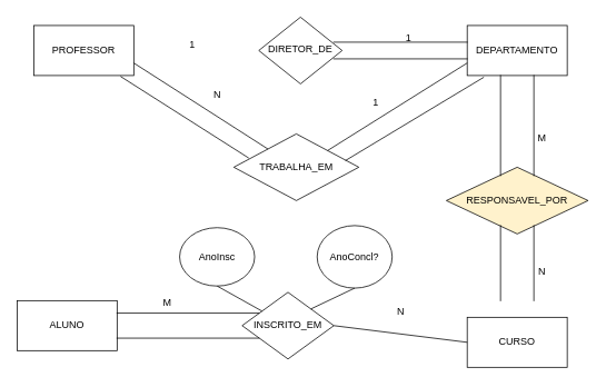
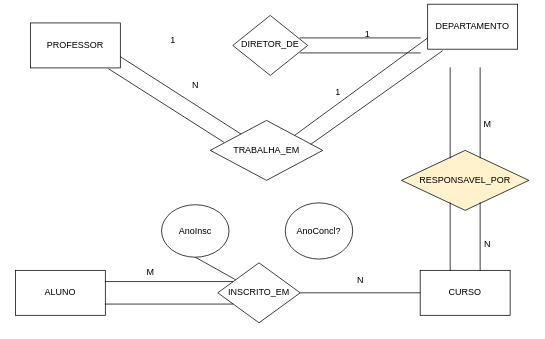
  <mxCell id="0" />
  <mxCell id="1" parent="0" />
  <mxCell id="2" value="DIRETOR_DE" style="rhombus;whiteSpace=wrap;html=1;shadow=0;fontFamily=Helvetica;fontSize=12;align=center;strokeWidth=1;spacing=6;spacingTop=-4;" parent="1" vertex="1"><mxGeometry x="310" y="20" width="100" height="80" as="geometry" /></mxCell>
  <mxCell id="3" value="PROFESSOR" style="rounded=0;whiteSpace=wrap;html=1;" vertex="1" parent="1"><mxGeometry x="40" y="30" width="120" height="60" as="geometry" /></mxCell>
  <mxCell id="4" value="1" style="text;html=1;align=center;verticalAlign=middle;resizable=0;points=[];autosize=1;strokeColor=none;fillColor=none;" vertex="1" parent="1"><mxGeometry x="215" y="38" width="30" height="30" as="geometry" /></mxCell>
- <mxCell id="5" value="DEPARTAMENTO" style="rounded=0;whiteSpace=wrap;html=1;" vertex="1" parent="1"><mxGeometry x="560" y="30" width="120" height="60" as="geometry" /></mxCell>
+ <mxCell id="5" value="DEPARTAMENTO" style="rounded=0;whiteSpace=wrap;html=1;" vertex="1" parent="1"><mxGeometry x="570" y="5" width="120" height="60" as="geometry" /></mxCell>
  <mxCell id="6" value="" style="shape=partialRectangle;whiteSpace=wrap;html=1;left=0;right=0;fillColor=none;" vertex="1" parent="1"><mxGeometry x="400" y="50" width="160" height="20" as="geometry" /></mxCell>
  <mxCell id="7" value="RESPONSAVEL_POR" style="rhombus;whiteSpace=wrap;html=1;fillColor=#fff2cc;" vertex="1" parent="1"><mxGeometry x="535" y="200" width="170" height="80" as="geometry" /></mxCell>
  <mxCell id="8" value="" style="shape=partialRectangle;whiteSpace=wrap;html=1;left=0;right=0;fillColor=none;direction=south;" vertex="1" parent="1"><mxGeometry x="600" y="90" width="40" height="120" as="geometry" /></mxCell>
- <mxCell id="9" value="CURSO" style="rounded=0;whiteSpace=wrap;html=1;" vertex="1" parent="1"><mxGeometry x="560" y="380" width="120" height="60" as="geometry" /></mxCell>
+ <mxCell id="9" value="CURSO" style="rounded=0;whiteSpace=wrap;html=1;" vertex="1" parent="1"><mxGeometry x="560" y="360" width="120" height="60" as="geometry" /></mxCell>
  <mxCell id="10" value="" style="shape=partialRectangle;whiteSpace=wrap;html=1;left=0;right=0;fillColor=none;direction=south;" vertex="1" parent="1"><mxGeometry x="600" y="270" width="40" height="90" as="geometry" /></mxCell>
  <mxCell id="11" value="M" style="text;html=1;align=center;verticalAlign=middle;whiteSpace=wrap;rounded=0;" vertex="1" parent="1"><mxGeometry x="620" y="150" width="60" height="30" as="geometry" /></mxCell>
  <mxCell id="12" value="N" style="text;html=1;align=center;verticalAlign=middle;whiteSpace=wrap;rounded=0;" vertex="1" parent="1"><mxGeometry x="620" y="310" width="60" height="30" as="geometry" /></mxCell>
  <mxCell id="13" value="1" style="text;html=1;align=center;verticalAlign=middle;whiteSpace=wrap;rounded=0;" vertex="1" parent="1"><mxGeometry x="460" y="30" width="60" height="30" as="geometry" /></mxCell>
  <mxCell id="14" value="INSCRITO_EM" style="rhombus;whiteSpace=wrap;html=1;" vertex="1" parent="1"><mxGeometry x="290" y="350" width="110" height="80" as="geometry" /></mxCell>
  <mxCell id="15" value="" style="endArrow=none;html=1;rounded=0;exitX=1;exitY=0.5;exitDx=0;exitDy=0;entryX=0;entryY=0.5;entryDx=0;entryDy=0;" edge="1" parent="1" source="14" target="9"><mxGeometry width="50" height="50" relative="1" as="geometry"><mxPoint x="330" y="260" as="sourcePoint" /><mxPoint x="380" y="210" as="targetPoint" /></mxGeometry></mxCell>
  <mxCell id="16" value="AnoInsc" style="ellipse;whiteSpace=wrap;html=1;" vertex="1" parent="1"><mxGeometry x="215" y="272.5" width="90" height="70" as="geometry" /></mxCell>
  <mxCell id="17" value="AnoConcl?" style="ellipse;whiteSpace=wrap;html=1;" vertex="1" parent="1"><mxGeometry x="380" y="270" width="90" height="75" as="geometry" /></mxCell>
  <mxCell id="18" value="" style="endArrow=none;html=1;rounded=0;exitX=0.5;exitY=1;exitDx=0;exitDy=0;" edge="1" parent="1" source="16" target="14"><mxGeometry width="50" height="50" relative="1" as="geometry"><mxPoint x="330" y="260" as="sourcePoint" /><mxPoint x="380" y="210" as="targetPoint" /></mxGeometry></mxCell>
- <mxCell id="19" value="" style="endArrow=none;html=1;rounded=0;exitX=1;exitY=0;exitDx=0;exitDy=0;entryX=0.5;entryY=1;entryDx=0;entryDy=0;" edge="1" parent="1" source="14" target="17"><mxGeometry width="50" height="50" relative="1" as="geometry"><mxPoint x="330" y="260" as="sourcePoint" /><mxPoint x="380" y="210" as="targetPoint" /></mxGeometry></mxCell>
  <mxCell id="20" value="TRABALHA_EM" style="rhombus;whiteSpace=wrap;html=1;" vertex="1" parent="1"><mxGeometry x="280" y="160" width="150" height="80" as="geometry" /></mxCell>
  <mxCell id="21" value="" style="endArrow=none;html=1;rounded=0;entryX=0.867;entryY=1.017;entryDx=0;entryDy=0;exitX=0.12;exitY=0.363;exitDx=0;exitDy=0;exitPerimeter=0;entryPerimeter=0;" edge="1" parent="1" source="20" target="3"><mxGeometry width="50" height="50" relative="1" as="geometry"><mxPoint x="330" y="260" as="sourcePoint" /><mxPoint x="380" y="210" as="targetPoint" /></mxGeometry></mxCell>
  <mxCell id="22" value="" style="endArrow=none;html=1;rounded=0;entryX=1;entryY=0.75;entryDx=0;entryDy=0;" edge="1" parent="1" source="20" target="3"><mxGeometry width="50" height="50" relative="1" as="geometry"><mxPoint x="330" y="260" as="sourcePoint" /><mxPoint x="380" y="210" as="targetPoint" /></mxGeometry></mxCell>
  <mxCell id="23" value="" style="endArrow=none;html=1;rounded=0;entryX=1;entryY=0;entryDx=0;entryDy=0;exitX=0;exitY=0.75;exitDx=0;exitDy=0;" edge="1" parent="1" source="5" target="20"><mxGeometry width="50" height="50" relative="1" as="geometry"><mxPoint x="534" y="200" as="sourcePoint" /><mxPoint x="380" y="102" as="targetPoint" /></mxGeometry></mxCell>
  <mxCell id="24" value="" style="endArrow=none;html=1;rounded=0;entryX=0.167;entryY=1.033;entryDx=0;entryDy=0;entryPerimeter=0;exitX=0.893;exitY=0.4;exitDx=0;exitDy=0;exitPerimeter=0;" edge="1" parent="1" source="20" target="5"><mxGeometry width="50" height="50" relative="1" as="geometry"><mxPoint x="418" y="191" as="sourcePoint" /><mxPoint x="380" y="210" as="targetPoint" /></mxGeometry></mxCell>
  <mxCell id="25" value="N" style="text;html=1;align=center;verticalAlign=middle;resizable=0;points=[];autosize=1;strokeColor=none;fillColor=none;" vertex="1" parent="1"><mxGeometry x="245" y="98" width="30" height="30" as="geometry" /></mxCell>
  <mxCell id="26" value="1" style="text;html=1;align=center;verticalAlign=middle;resizable=0;points=[];autosize=1;strokeColor=none;fillColor=none;" vertex="1" parent="1"><mxGeometry x="435" y="108" width="30" height="30" as="geometry" /></mxCell>
  <mxCell id="27" value="N" style="text;html=1;align=center;verticalAlign=middle;resizable=0;points=[];autosize=1;strokeColor=none;fillColor=none;" vertex="1" parent="1"><mxGeometry x="465" y="358" width="30" height="30" as="geometry" /></mxCell>
  <mxCell id="28" value="ALUNO" style="rounded=0;whiteSpace=wrap;html=1;" vertex="1" parent="1"><mxGeometry x="20" y="360" width="120" height="60" as="geometry" /></mxCell>
  <mxCell id="29" value="" style="shape=partialRectangle;whiteSpace=wrap;html=1;left=0;right=0;fillColor=none;" vertex="1" parent="1"><mxGeometry x="140" y="375" width="170" height="30" as="geometry" /></mxCell>
  <mxCell id="30" value="M" style="text;html=1;align=center;verticalAlign=middle;resizable=0;points=[];autosize=1;strokeColor=none;fillColor=none;" vertex="1" parent="1"><mxGeometry x="185" y="348" width="30" height="30" as="geometry" /></mxCell>
